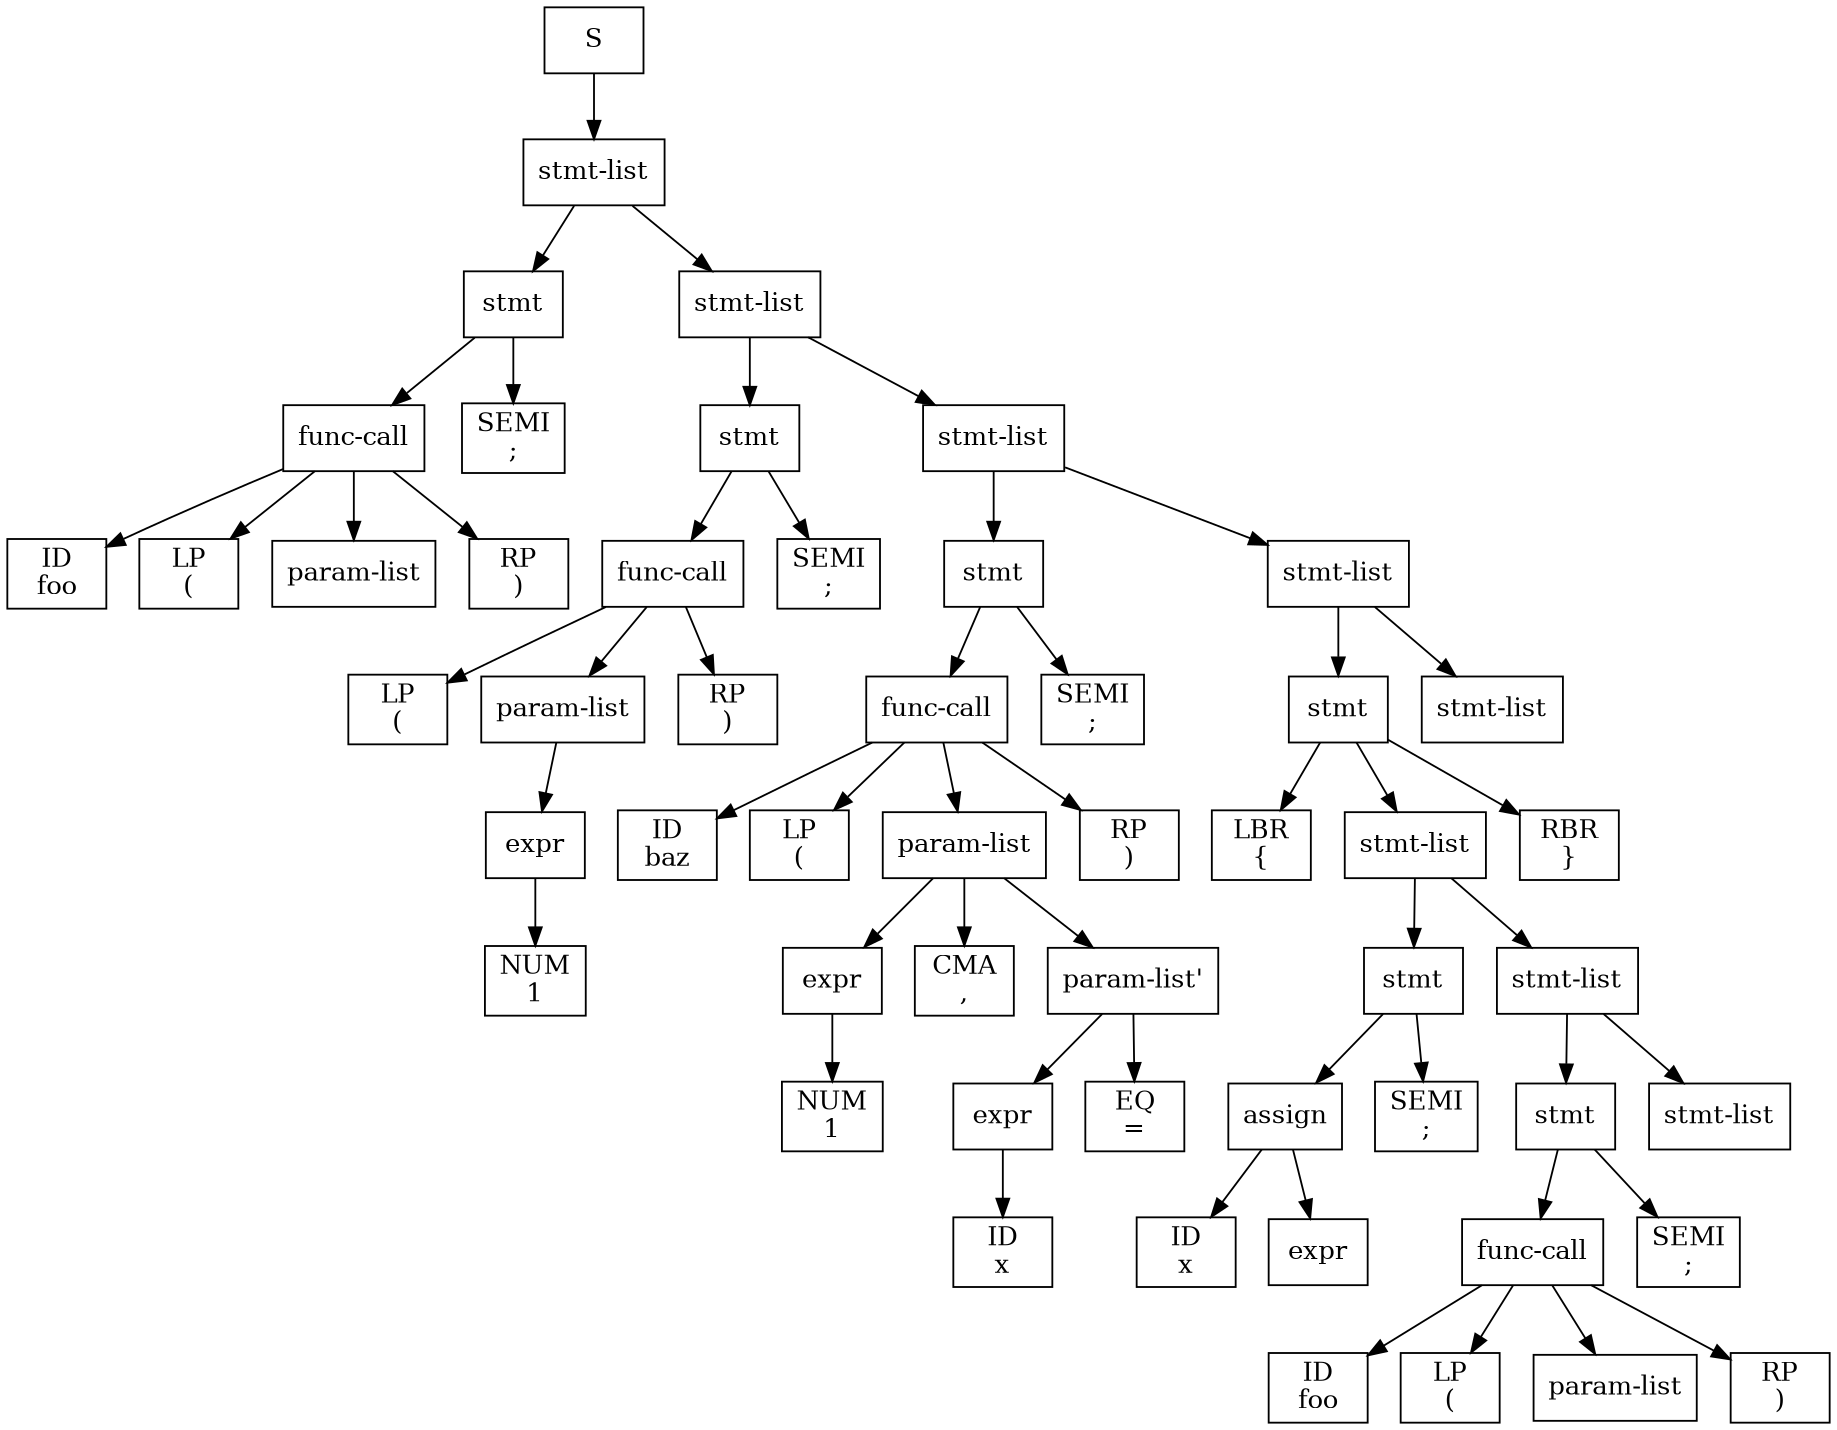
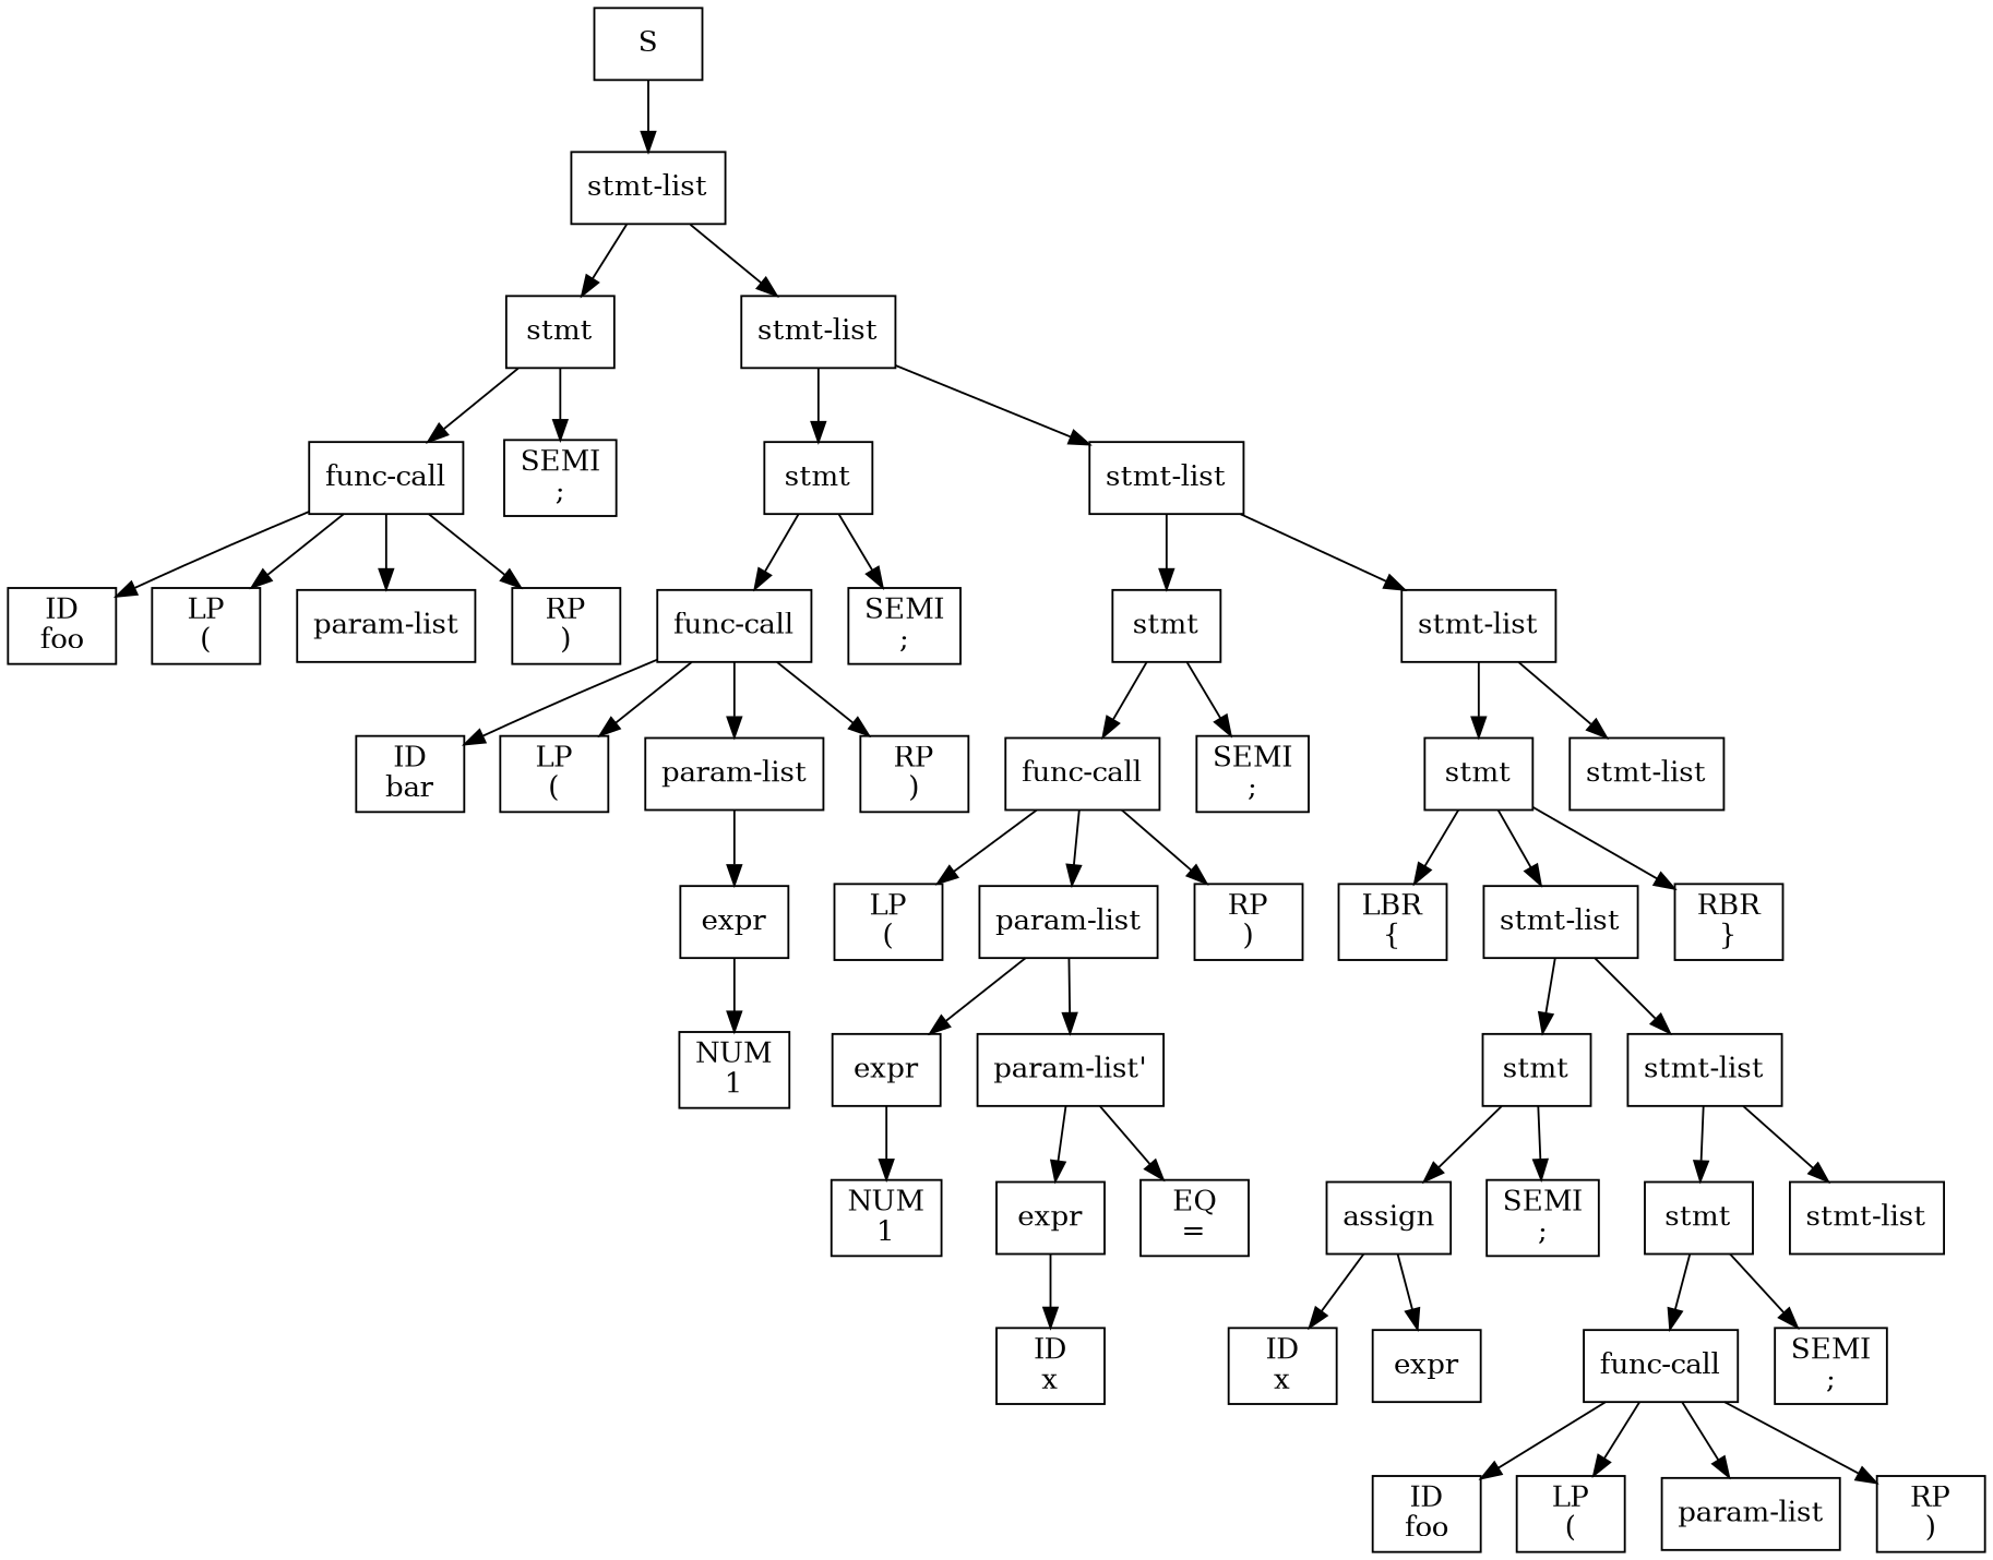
  digraph {
    node [shape=rectangle]
    n1 [label=S]
    n2 [label="stmt-list"]
    n3 [label=stmt]
    n4 [label="stmt-list"]
    n5 [label="func-call"]
    n6 [label="SEMI\n;"]
    n7 [label=stmt]
    n8 [label="stmt-list"]
    n9 [label="ID\nfoo"]
    n10 [label="LP\n("]
    n11 [label="param-list"]
    n12 [label="RP\n)"]
    n13 [label="func-call"]
    n14 [label="SEMI\n;"]
    n15 [label=stmt]
    n16 [label="stmt-list"]
+   n17 [label="ID\nbar"]
    n18 [label="LP\n("]
    n19 [label="param-list"]
    n20 [label="RP\n)"]
    n21 [label=expr]
    n22 [label="NUM\n1"]
    n23 [label="func-call"]
    n24 [label="SEMI\n;"]
    n25 [label=stmt]
    n26 [label="stmt-list"]
-   n27 [label="ID\nbaz"]
    n28 [label="LP\n("]
    n29 [label="param-list"]
    n30 [label="RP\n)"]
    n31 [label=expr]
-   n32 [label="CMA\n,"]
    n33 [label="param-list'"]
    n34 [label="NUM\n1"]
    n35 [label=expr]
    n36 [label="EQ\n="]
    n37 [label="ID\nx"]
    n38 [label="LBR\n{"]
    n39 [label="stmt-list"]
    n40 [label="RBR\n}"]
    n41 [label=stmt]
    n42 [label="stmt-list"]
    n43 [label=assign]
    n44 [label="SEMI\n;"]
    n45 [label=stmt]
    n46 [label="stmt-list"]
    n47 [label="ID\nx"]
    n48 [label=expr]
    n49 [label="func-call"]
    n50 [label="SEMI\n;"]
    n51 [label="ID\nfoo"]
    n52 [label="LP\n("]
    n53 [label="param-list"]
    n54 [label="RP\n)"]
    n1 -> n2
    n2 -> n3
    n2 -> n4
    n3 -> n5
    n3 -> n6
    n4 -> n7
    n4 -> n8
    n5 -> n9
    n5 -> n10
    n5 -> n11
    n5 -> n12
    n7 -> n13
    n7 -> n14
    n8 -> n15
    n8 -> n16
+   n13 -> n17
    n13 -> n18
    n13 -> n19
    n13 -> n20
    n15 -> n23
    n15 -> n24
    n16 -> n25
    n16 -> n26
    n19 -> n21
    n21 -> n22
-   n23 -> n27
    n23 -> n28
    n23 -> n29
    n23 -> n30
    n25 -> n38
    n25 -> n39
    n25 -> n40
    n29 -> n31
-   n29 -> n32
    n29 -> n33
    n31 -> n34
    n33 -> n35
    n33 -> n36
    n35 -> n37
    n39 -> n41
    n39 -> n42
    n41 -> n43
    n41 -> n44
    n42 -> n45
    n42 -> n46
    n43 -> n47
    n43 -> n48
    n45 -> n49
    n45 -> n50
    n49 -> n51
    n49 -> n52
    n49 -> n53
    n49 -> n54
  }
